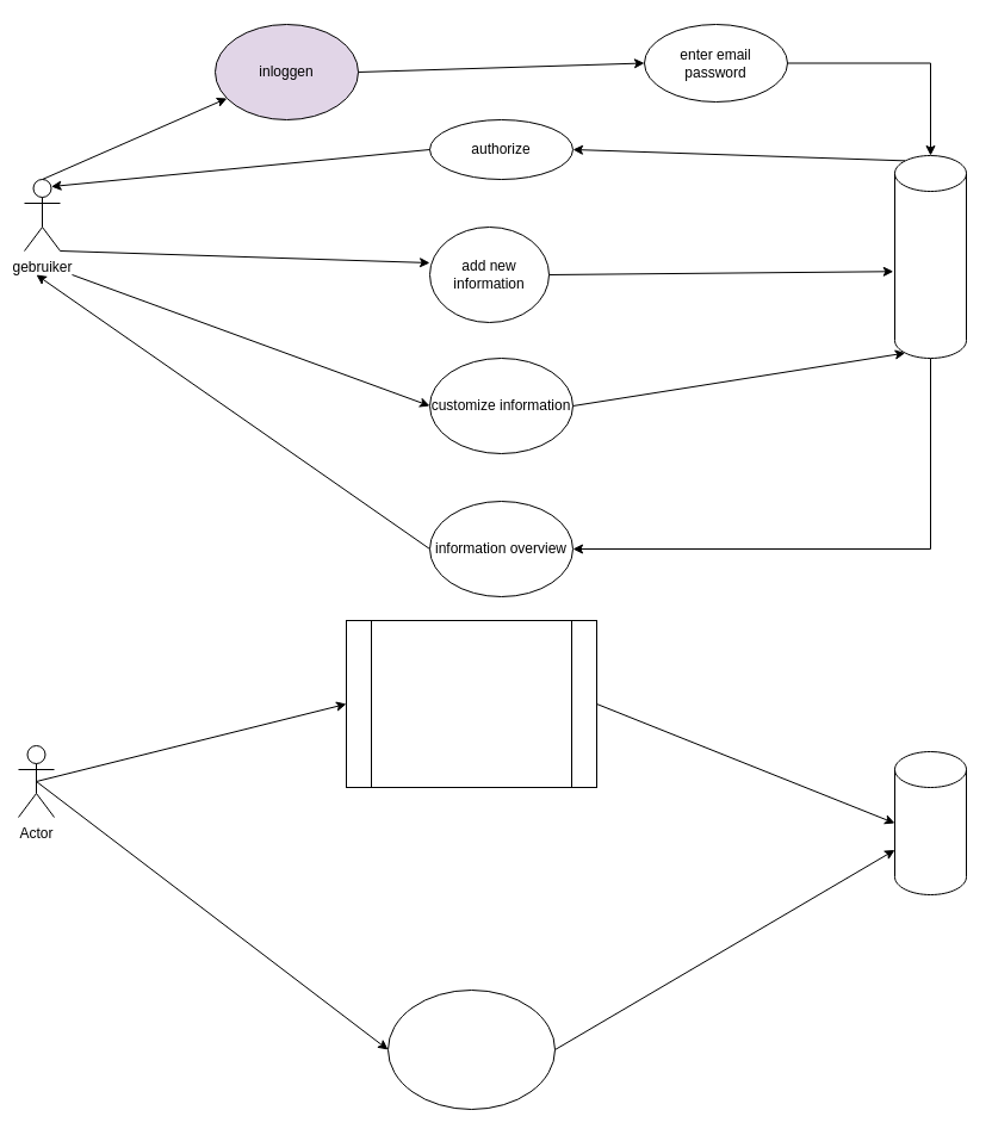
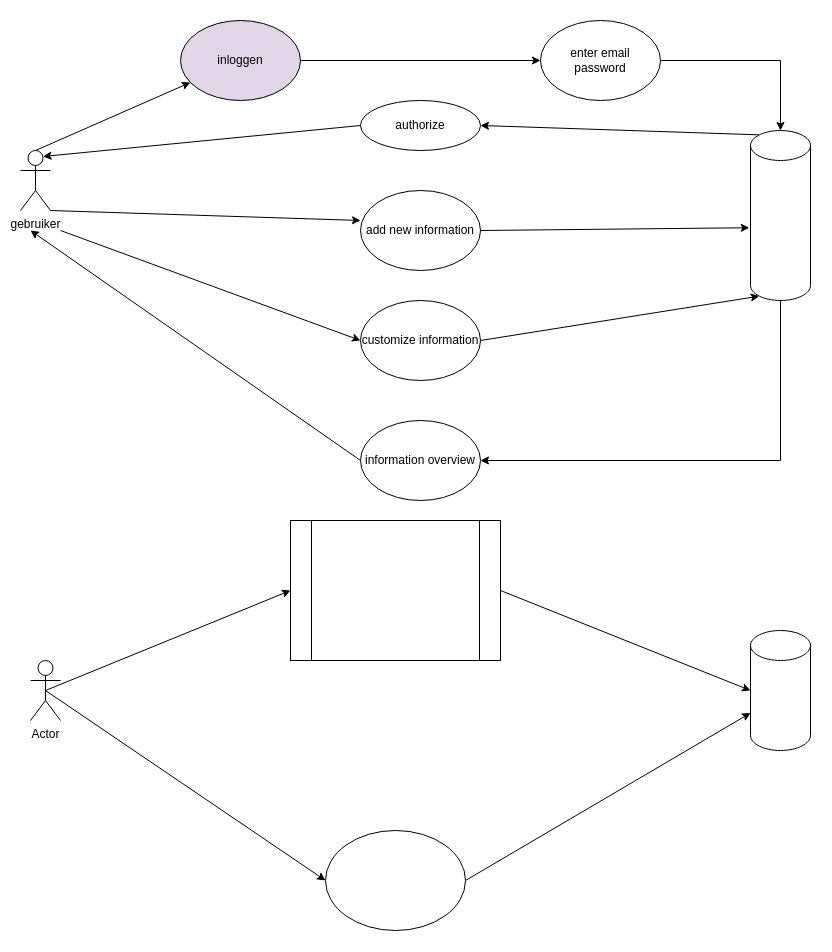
  <mxCell id="0" />
  <mxCell id="1" parent="0" />
  <mxCell id="2" value="gebruiker&lt;br&gt;" style="shape=umlActor;verticalLabelPosition=bottom;verticalAlign=top;html=1;outlineConnect=0;" parent="1" vertex="1"><mxGeometry x="20" y="150" width="30" height="60" as="geometry" /></mxCell>
  <mxCell id="3" value="authorize" style="ellipse;whiteSpace=wrap;html=1;" parent="1" vertex="1"><mxGeometry x="360" y="100" width="120" height="50" as="geometry" /></mxCell>
  <mxCell id="4" value="inloggen" style="ellipse;whiteSpace=wrap;html=1;fillColor=#e1d5e7;" parent="1" vertex="1"><mxGeometry x="180" width="120" height="80" as="geometry" y="20" /></mxCell>
  <mxCell id="5" style="edgeStyle=orthogonalEdgeStyle;rounded=0;orthogonalLoop=1;jettySize=auto;html=1;exitX=1;exitY=0.5;exitDx=0;exitDy=0;entryX=0.5;entryY=0;entryDx=0;entryDy=0;entryPerimeter=0;" parent="1" source="6" target="14" edge="1"><mxGeometry relative="1" as="geometry"><mxPoint x="775" y="150" as="targetPoint" /></mxGeometry></mxCell>
- <mxCell id="6" value="enter email&lt;br&gt;password" style="ellipse;whiteSpace=wrap;html=1;" parent="1" vertex="1"><mxGeometry x="540" y="20" width="120" height="65" as="geometry" /></mxCell>
+ <mxCell id="6" value="enter email&lt;br&gt;password" style="ellipse;whiteSpace=wrap;html=1;" parent="1" vertex="1"><mxGeometry x="540" width="120" height="80" as="geometry" y="20" /></mxCell>
  <mxCell id="7" value="" style="endArrow=classic;html=1;exitX=0.5;exitY=0;exitDx=0;exitDy=0;exitPerimeter=0;" parent="1" source="2" target="4" edge="1"><mxGeometry width="50" height="50" relative="1" as="geometry"><mxPoint x="90" y="130" as="sourcePoint" /><mxPoint x="140" y="80" as="targetPoint" /></mxGeometry></mxCell>
- <mxCell id="8" value="add new information" style="ellipse;whiteSpace=wrap;html=1;" parent="1" vertex="1"><mxGeometry x="360" y="190" width="100" height="80" as="geometry" /></mxCell>
+ <mxCell id="8" value="add new information" style="ellipse;whiteSpace=wrap;html=1;" parent="1" vertex="1"><mxGeometry x="360" y="190" width="120" height="80" as="geometry" /></mxCell>
  <mxCell id="9" value="" style="endArrow=classic;html=1;exitX=1;exitY=1;exitDx=0;exitDy=0;exitPerimeter=0;entryX=0;entryY=0.375;entryDx=0;entryDy=0;entryPerimeter=0;" parent="1" source="2" target="8" edge="1"><mxGeometry width="50" height="50" relative="1" as="geometry"><mxPoint x="150" y="230" as="sourcePoint" /><mxPoint x="200" y="180" as="targetPoint" /></mxGeometry></mxCell>
  <mxCell id="10" value="" style="endArrow=classic;html=1;exitX=0.145;exitY=0;exitDx=0;exitDy=4.35;exitPerimeter=0;entryX=1;entryY=0.5;entryDx=0;entryDy=0;" parent="1" source="14" target="3" edge="1"><mxGeometry width="50" height="50" relative="1" as="geometry"><mxPoint x="760" y="170" as="sourcePoint" /><mxPoint x="730" y="160" as="targetPoint" /></mxGeometry></mxCell>
  <mxCell id="11" value="" style="endArrow=classic;html=1;exitX=1;exitY=0.5;exitDx=0;exitDy=0;entryX=-0.02;entryY=0.572;entryDx=0;entryDy=0;entryPerimeter=0;" parent="1" source="8" edge="1" target="14"><mxGeometry width="50" height="50" relative="1" as="geometry"><mxPoint x="310" y="430" as="sourcePoint" /><mxPoint x="540" y="260" as="targetPoint" /><Array as="points" /></mxGeometry></mxCell>
  <mxCell id="12" value="" style="endArrow=classic;html=1;exitX=0;exitY=0.5;exitDx=0;exitDy=0;" edge="1" parent="1" source="24"><mxGeometry width="50" height="50" relative="1" as="geometry"><mxPoint x="186" y="348.8" as="sourcePoint" /><mxPoint x="30" y="230" as="targetPoint" /></mxGeometry></mxCell>
  <mxCell id="13" style="edgeStyle=orthogonalEdgeStyle;rounded=0;orthogonalLoop=1;jettySize=auto;html=1;exitX=0.5;exitY=1;exitDx=0;exitDy=0;exitPerimeter=0;entryX=1;entryY=0.5;entryDx=0;entryDy=0;" edge="1" parent="1" source="14" target="24"><mxGeometry relative="1" as="geometry"><mxPoint x="660" y="370" as="targetPoint" /></mxGeometry></mxCell>
  <mxCell id="14" value="" style="shape=cylinder3;whiteSpace=wrap;html=1;boundedLbl=1;backgroundOutline=1;size=15;" vertex="1" parent="1"><mxGeometry x="750" y="130" width="60" height="170" as="geometry" /></mxCell>
  <mxCell id="15" value="" style="endArrow=classic;html=1;exitX=1;exitY=0.5;exitDx=0;exitDy=0;entryX=0;entryY=0.5;entryDx=0;entryDy=0;" edge="1" parent="1" source="4" target="6"><mxGeometry width="50" height="50" relative="1" as="geometry"><mxPoint x="330" y="110" as="sourcePoint" /><mxPoint x="380" y="60" as="targetPoint" /></mxGeometry></mxCell>
- <mxCell id="16" value="Actor" style="shape=umlActor;verticalLabelPosition=bottom;verticalAlign=top;html=1;outlineConnect=0;" vertex="1" parent="1"><mxGeometry x="15" y="625" width="30" height="60" as="geometry" /></mxCell>
+ <mxCell id="16" value="Actor" style="shape=umlActor;verticalLabelPosition=bottom;verticalAlign=top;html=1;outlineConnect=0;" vertex="1" parent="1"><mxGeometry x="30" y="660" width="30" height="60" as="geometry" /></mxCell>
  <mxCell id="17" value="" style="shape=cylinder3;whiteSpace=wrap;html=1;boundedLbl=1;backgroundOutline=1;size=15;" vertex="1" parent="1"><mxGeometry x="750" y="630" width="60" height="120" as="geometry" /></mxCell>
  <mxCell id="18" value="" style="shape=process;whiteSpace=wrap;html=1;backgroundOutline=1;" vertex="1" parent="1"><mxGeometry x="290" y="520" width="210" height="140" as="geometry" /></mxCell>
  <mxCell id="19" value="" style="endArrow=classic;html=1;entryX=0;entryY=0.5;entryDx=0;entryDy=0;exitX=0.5;exitY=0.5;exitDx=0;exitDy=0;exitPerimeter=0;" edge="1" parent="1" source="16" target="18"><mxGeometry width="50" height="50" relative="1" as="geometry"><mxPoint x="80" y="610" as="sourcePoint" /><mxPoint x="130" y="560" as="targetPoint" /></mxGeometry></mxCell>
  <mxCell id="20" value="" style="endArrow=classic;html=1;entryX=0;entryY=0.5;entryDx=0;entryDy=0;entryPerimeter=0;exitX=1;exitY=0.5;exitDx=0;exitDy=0;" edge="1" parent="1" source="18" target="17"><mxGeometry width="50" height="50" relative="1" as="geometry"><mxPoint x="500" y="550" as="sourcePoint" /><mxPoint x="550" y="500" as="targetPoint" /></mxGeometry></mxCell>
  <mxCell id="21" value="" style="ellipse;whiteSpace=wrap;html=1;" vertex="1" parent="1"><mxGeometry x="325" y="830" width="140" height="100" as="geometry" /></mxCell>
  <mxCell id="22" value="" style="endArrow=classic;html=1;entryX=0;entryY=0.5;entryDx=0;entryDy=0;exitX=0.5;exitY=0.5;exitDx=0;exitDy=0;exitPerimeter=0;" edge="1" parent="1" source="16" target="21"><mxGeometry width="50" height="50" relative="1" as="geometry"><mxPoint x="100" y="670" as="sourcePoint" /><mxPoint x="150" y="620" as="targetPoint" /></mxGeometry></mxCell>
  <mxCell id="23" value="" style="endArrow=classic;html=1;entryX=0;entryY=0;entryDx=0;entryDy=82.5;entryPerimeter=0;exitX=1;exitY=0.5;exitDx=0;exitDy=0;" edge="1" parent="1" source="21" target="17"><mxGeometry width="50" height="50" relative="1" as="geometry"><mxPoint x="520" y="740" as="sourcePoint" /><mxPoint x="570" y="690" as="targetPoint" /></mxGeometry></mxCell>
  <mxCell id="24" value="information overview" style="ellipse;whiteSpace=wrap;html=1;" vertex="1" parent="1"><mxGeometry x="360" y="420" width="120" height="80" as="geometry" /></mxCell>
  <mxCell id="25" value="customize information" style="ellipse;whiteSpace=wrap;html=1;" vertex="1" parent="1"><mxGeometry x="360" y="300" width="120" height="80" as="geometry" /></mxCell>
  <mxCell id="26" value="" style="endArrow=classic;html=1;entryX=0;entryY=0.5;entryDx=0;entryDy=0;" edge="1" parent="1" target="25"><mxGeometry width="50" height="50" relative="1" as="geometry"><mxPoint x="60" y="230" as="sourcePoint" /><mxPoint x="320" y="290" as="targetPoint" /></mxGeometry></mxCell>
  <mxCell id="27" value="" style="endArrow=classic;html=1;exitX=1;exitY=0.5;exitDx=0;exitDy=0;entryX=0.145;entryY=1;entryDx=0;entryDy=-4.35;entryPerimeter=0;" edge="1" parent="1" source="25" target="14"><mxGeometry width="50" height="50" relative="1" as="geometry"><mxPoint x="490" y="370" as="sourcePoint" /><mxPoint x="540" y="320" as="targetPoint" /></mxGeometry></mxCell>
  <mxCell id="28" value="" style="endArrow=classic;html=1;exitX=0;exitY=0.5;exitDx=0;exitDy=0;entryX=0.75;entryY=0.1;entryDx=0;entryDy=0;entryPerimeter=0;" edge="1" parent="1" source="3" target="2"><mxGeometry width="50" height="50" relative="1" as="geometry"><mxPoint x="270" y="170" as="sourcePoint" /><mxPoint x="320" y="120" as="targetPoint" /></mxGeometry></mxCell>
